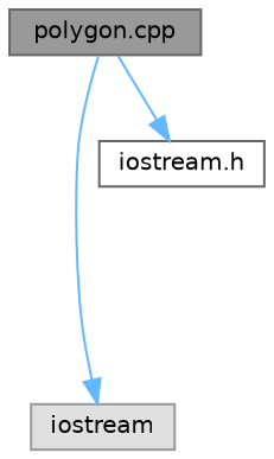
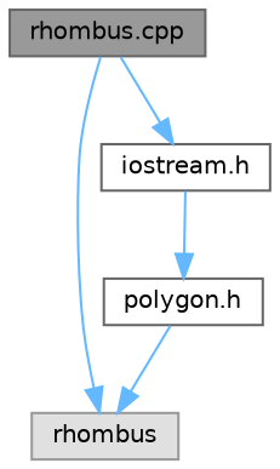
  digraph {
    node [color=grey40 fillcolor=white fontname=Helvetica fontsize=10 shape=box style=filled]
    edge [color=steelblue1 fontname=Helvetica fontsize=10 labelfontname=Helvetica labelfontsize=10 style=solid]
-   n1 [color=gray40 fillcolor=grey60 fontcolor=black height=0.2 label="polygon.cpp" width=0.4]
-   n2 [color=grey60 fillcolor="#E0E0E0" height=0.2 label=iostream width=0.4]
+   n1 [color=gray40 fillcolor=grey60 fontcolor=black height=0.2 label="rhombus.cpp" width=0.4]
+   n2 [color=grey60 fillcolor="#E0E0E0" height=0.2 label=rhombus width=0.4]
    n3 [height=0.2 label="iostream.h" width=0.4]
+   n4 [height=0.2 label="polygon.h" width=0.4]
    n1 -> n2
    n1 -> n3
+   n3 -> n4
+   n4 -> n2
  }
